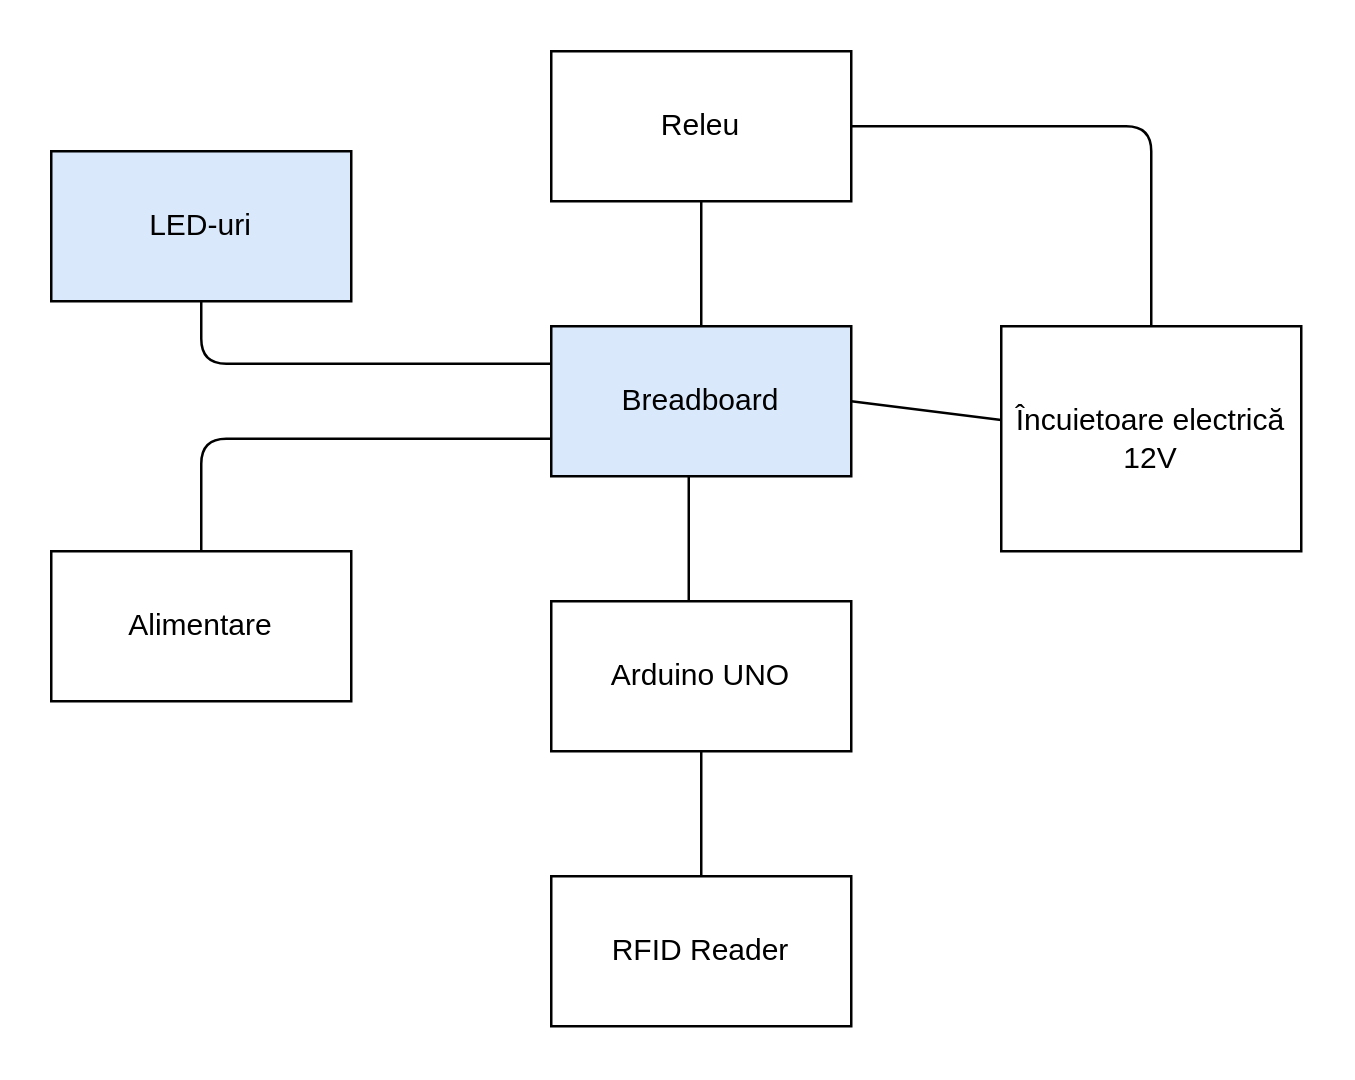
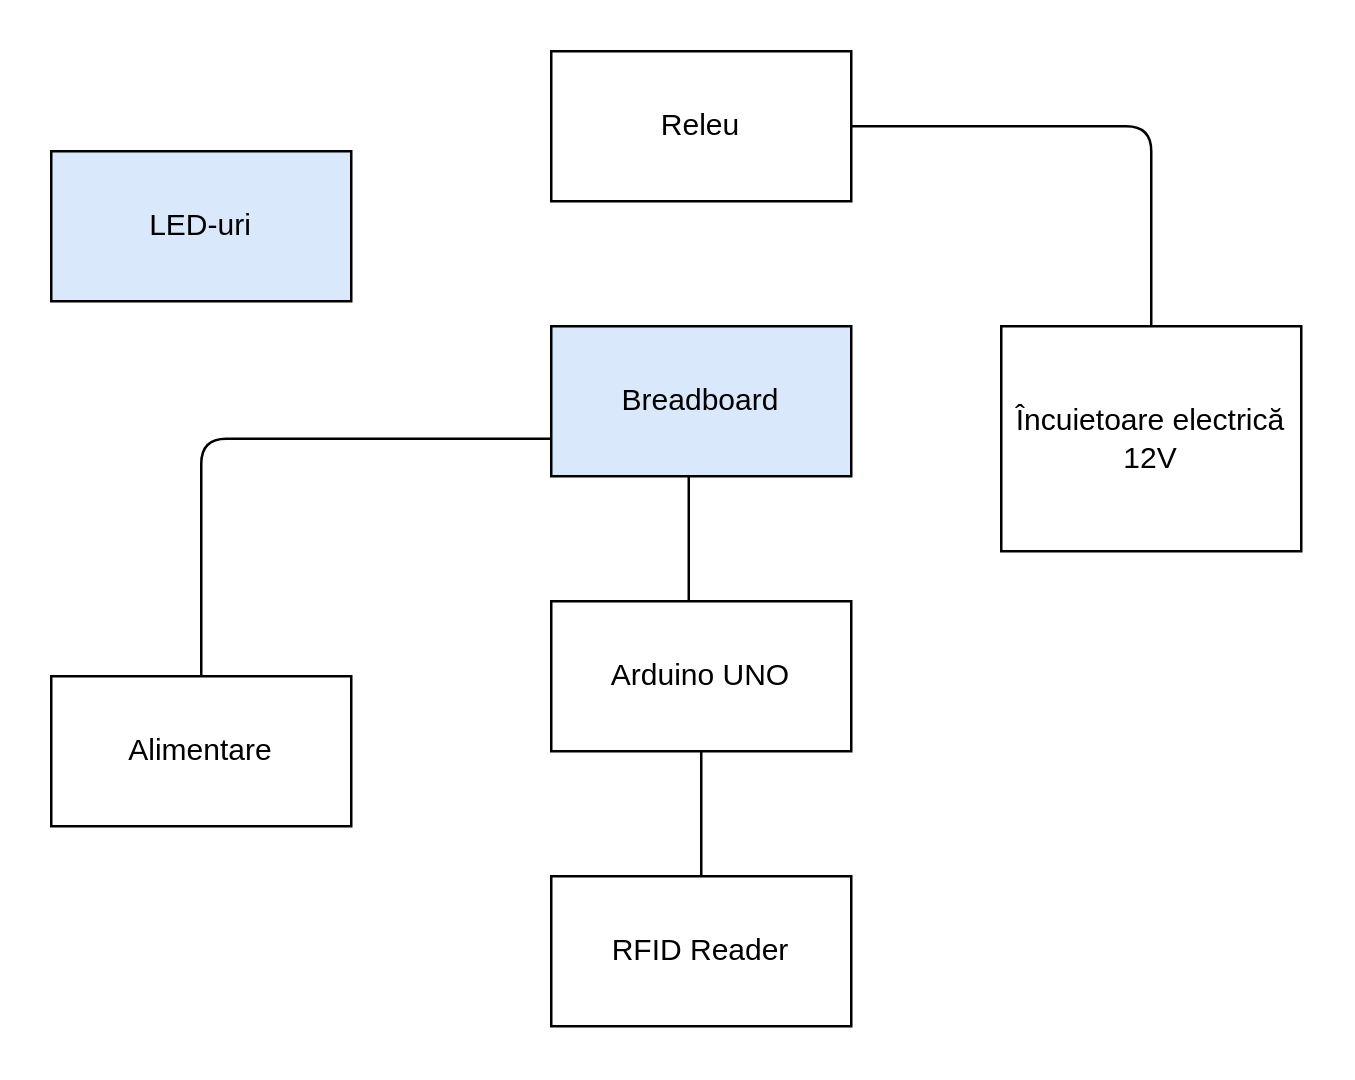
  <mxCell id="0" />
  <mxCell id="1" parent="0" />
  <mxCell id="2" value="Arduino UNO" style="rounded=0;whiteSpace=wrap;html=1;" parent="1" vertex="1"><mxGeometry x="220" y="240" width="120" height="60" as="geometry" /></mxCell>
  <mxCell id="3" value="" style="endArrow=none;html=1;" parent="1" edge="1"><mxGeometry width="50" height="50" relative="1" as="geometry"><mxPoint x="275" y="240" as="sourcePoint" /><mxPoint x="275" y="170" as="targetPoint" /><Array as="points" /></mxGeometry></mxCell>
  <mxCell id="4" value="Breadboard" style="rounded=0;whiteSpace=wrap;html=1;fillColor=#dae8fc;" parent="1" vertex="1"><mxGeometry x="220" y="130" width="120" height="60" as="geometry" /></mxCell>
  <mxCell id="5" value="Încuietoare electrică &lt;br&gt;12V" style="rounded=0;whiteSpace=wrap;html=1;" parent="1" vertex="1"><mxGeometry x="400" y="130" width="120" height="90" as="geometry" /></mxCell>
- <mxCell id="6" value="" style="endArrow=none;html=1;exitX=1;exitY=0.5;exitDx=0;exitDy=0;" parent="1" source="4" target="5" edge="1"><mxGeometry width="50" height="50" relative="1" as="geometry"><mxPoint x="340" y="140" as="sourcePoint" /><mxPoint x="390" y="90" as="targetPoint" /></mxGeometry></mxCell>
  <mxCell id="7" value="RFID Reader" style="rounded=0;whiteSpace=wrap;html=1;" parent="1" vertex="1"><mxGeometry x="220" y="350" width="120" height="60" as="geometry" /></mxCell>
  <mxCell id="8" value="" style="endArrow=none;html=1;exitX=0.5;exitY=0;exitDx=0;exitDy=0;" parent="1" source="7" target="2" edge="1"><mxGeometry width="50" height="50" relative="1" as="geometry"><mxPoint x="278" y="350" as="sourcePoint" /><mxPoint x="325" y="300" as="targetPoint" /></mxGeometry></mxCell>
  <mxCell id="9" value="LED-uri&lt;br&gt;" style="rounded=0;whiteSpace=wrap;html=1;fillColor=#dae8fc;" parent="1" vertex="1"><mxGeometry x="20" y="60" width="120" height="60" as="geometry" /></mxCell>
- <mxCell id="10" value="" style="endArrow=none;html=1;exitX=0.5;exitY=1;exitDx=0;exitDy=0;entryX=0;entryY=0.25;entryDx=0;entryDy=0;" parent="1" source="9" target="4" edge="1"><mxGeometry width="50" height="50" relative="1" as="geometry"><mxPoint x="170" y="210" as="sourcePoint" /><mxPoint x="220" y="160" as="targetPoint" /><Array as="points"><mxPoint x="80" y="145" /></Array></mxGeometry></mxCell>
  <mxCell id="11" value="Releu" style="rounded=0;whiteSpace=wrap;html=1;" parent="1" vertex="1"><mxGeometry x="220" y="20" width="120" height="60" as="geometry" /></mxCell>
- <mxCell id="12" value="" style="endArrow=none;html=1;entryX=0.5;entryY=1;entryDx=0;entryDy=0;exitX=0.5;exitY=0;exitDx=0;exitDy=0;" parent="1" source="4" target="11" edge="1"><mxGeometry width="50" height="50" relative="1" as="geometry"><mxPoint x="275" y="130" as="sourcePoint" /><mxPoint x="325" y="80" as="targetPoint" /></mxGeometry></mxCell>
  <mxCell id="13" value="" style="endArrow=none;html=1;entryX=0.5;entryY=0;entryDx=0;entryDy=0;" parent="1" target="5" edge="1"><mxGeometry width="50" height="50" relative="1" as="geometry"><mxPoint x="340" y="50" as="sourcePoint" /><mxPoint x="390" y="0" as="targetPoint" /><Array as="points"><mxPoint x="460" y="50" /></Array></mxGeometry></mxCell>
- <mxCell id="14" value="Alimentare&lt;br&gt;" style="rounded=0;whiteSpace=wrap;html=1;" parent="1" vertex="1"><mxGeometry x="20" y="220" width="120" height="60" as="geometry" /></mxCell>
+ <mxCell id="14" value="Alimentare&lt;br&gt;" style="rounded=0;whiteSpace=wrap;html=1;" parent="1" vertex="1"><mxGeometry x="20" y="270" width="120" height="60" as="geometry" /></mxCell>
  <mxCell id="15" value="" style="endArrow=none;html=1;exitX=0.5;exitY=0;exitDx=0;exitDy=0;entryX=0;entryY=0.75;entryDx=0;entryDy=0;" parent="1" source="14" target="4" edge="1"><mxGeometry width="50" height="50" relative="1" as="geometry"><mxPoint x="80" y="220" as="sourcePoint" /><mxPoint x="130" y="170" as="targetPoint" /><Array as="points"><mxPoint x="80" y="175" /></Array></mxGeometry></mxCell>
